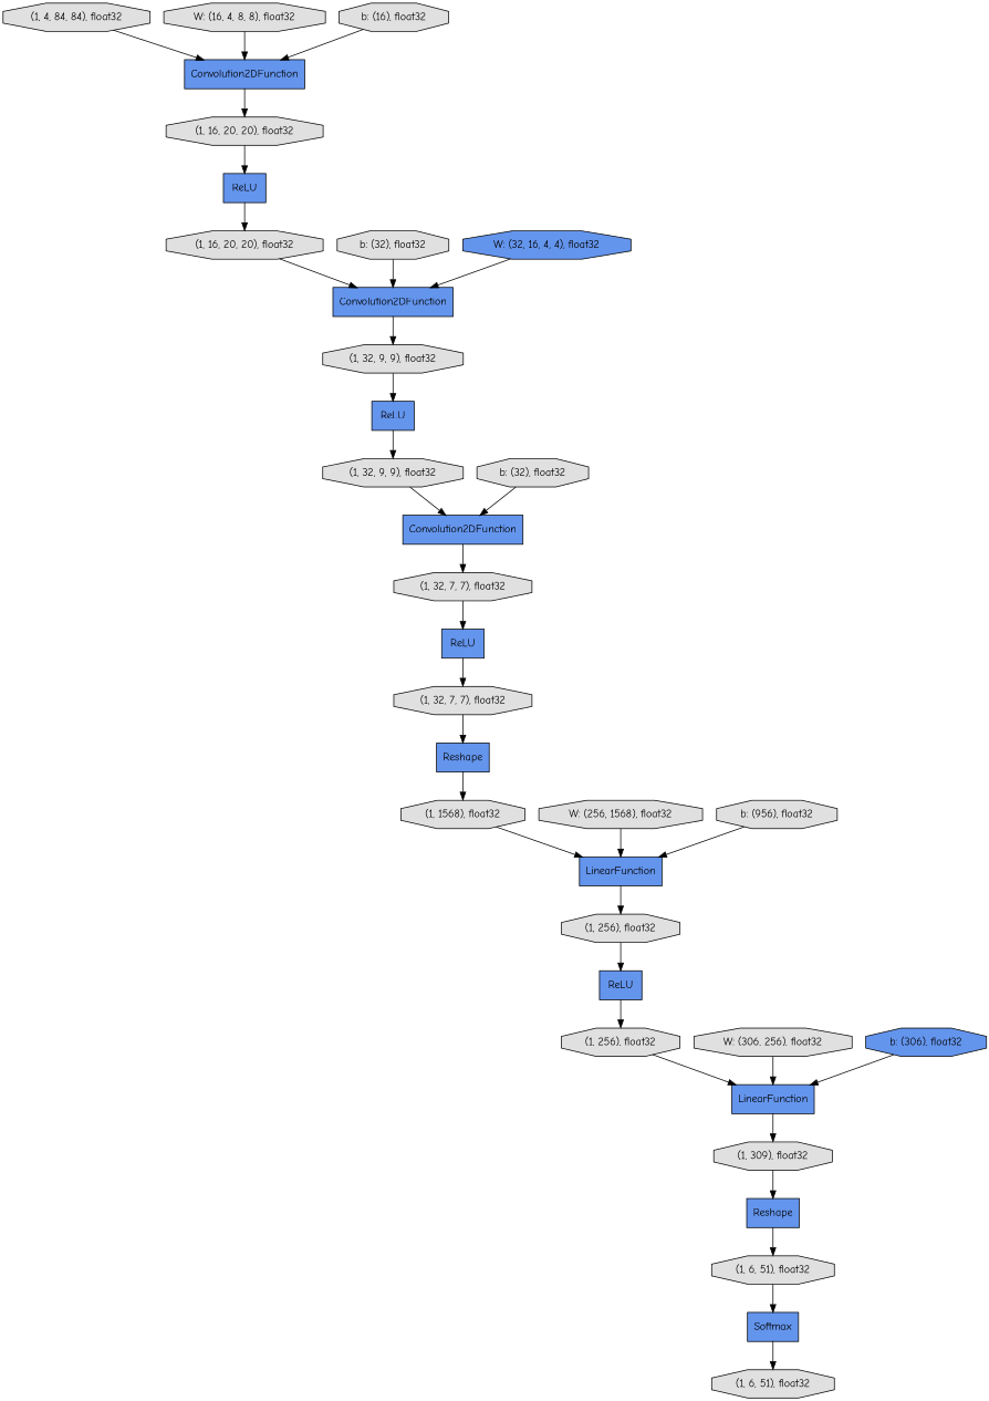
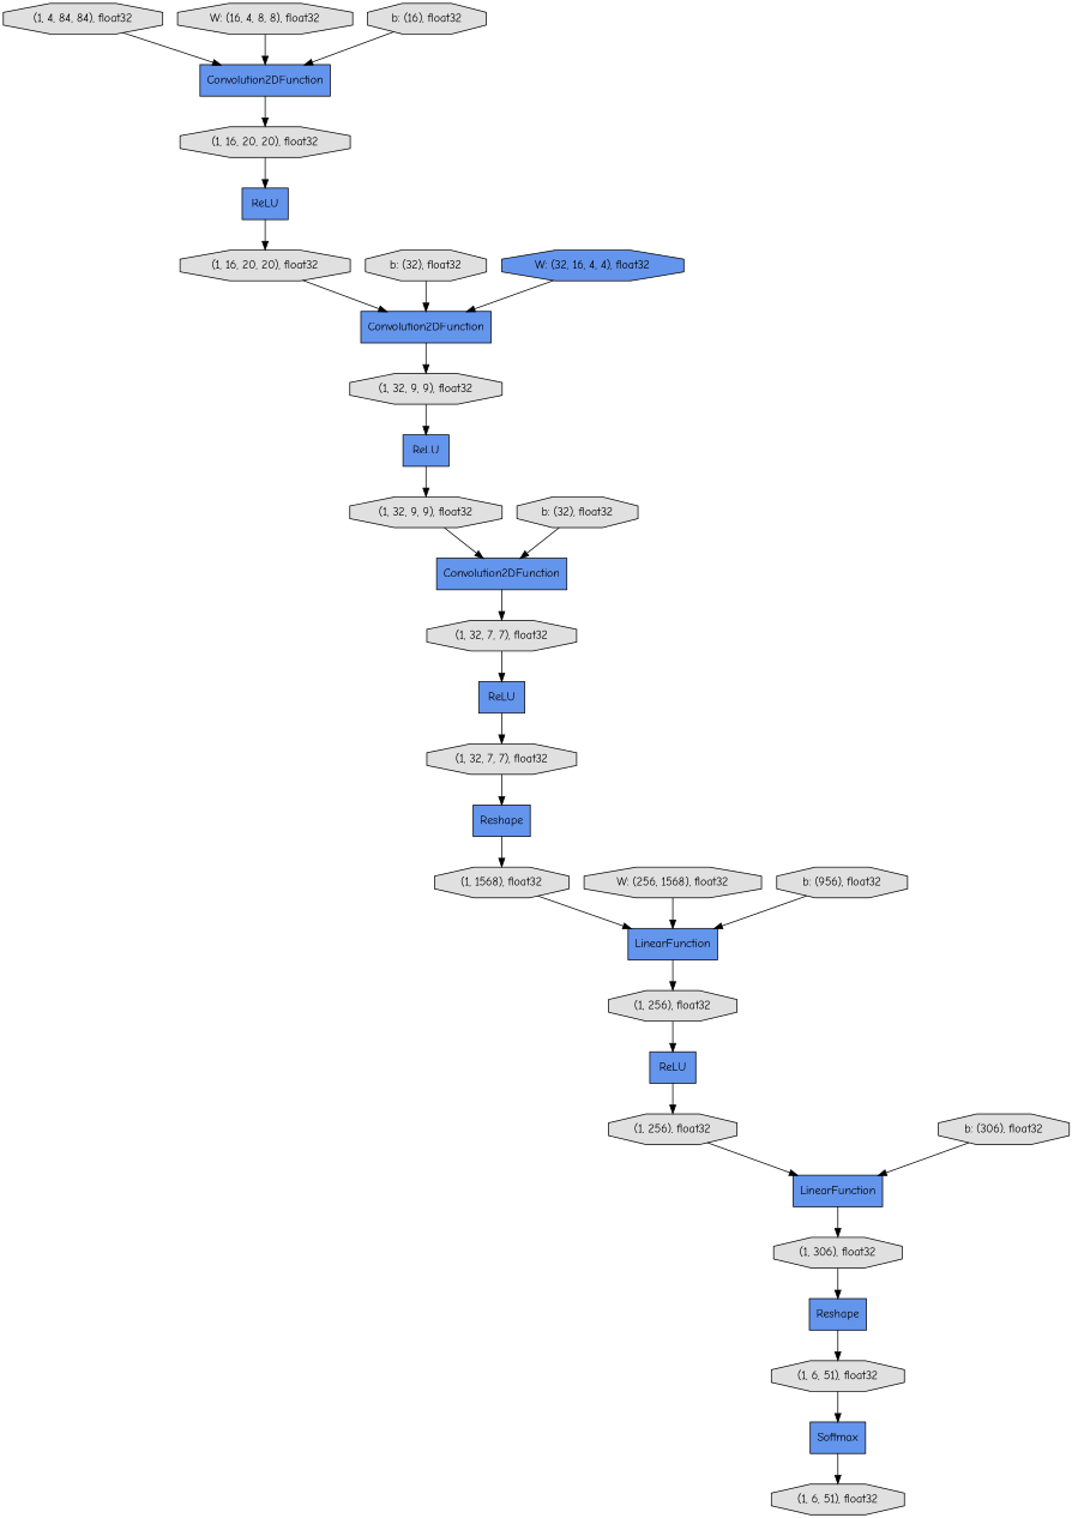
  digraph {
    fontname="Comic Neue"
    rankdir=TB
    node [fillcolor="#E0E0E0" fontname="Comic Neue" shape=octagon style=filled]
    edge [fontname="Comic Neue"]
    n1 [label="(1, 4, 84, 84), float32"]
    n2 [fillcolor="#6495ED" label=Convolution2DFunction shape=record]
    n3 [label="(1, 16, 20, 20), float32"]
    n4 [label="b: (32), float32"]
    n5 [fillcolor="#6495ED" label=Convolution2DFunction shape=record]
    n6 [label="(1, 32, 9, 9), float32"]
    n7 [fillcolor="#6495ED" label=ReLU shape=record]
    n8 [label="(1, 16, 20, 20), float32"]
    n9 [fillcolor="#6495ED" label=ReLU shape=record]
-   n10 [label="(1, 309), float32"]
+   n10 [label="(1, 306), float32"]
    n11 [fillcolor="#6495ED" label=Reshape shape=record]
    n12 [label="(1, 6, 51), float32"]
    n13 [fillcolor="#6495ED" label=ReLU shape=record]
    n14 [label="(1, 32, 7, 7), float32"]
    n15 [fillcolor="#6495ED" label=Reshape shape=record]
    n16 [label="(1, 256), float32"]
    n17 [fillcolor="#6495ED" label=LinearFunction shape=record]
    n18 [fillcolor="#6495ED" label=Softmax shape=record]
    n19 [label="(1, 6, 51), float32"]
    n20 [fillcolor="#6495ED" label=Convolution2DFunction shape=record]
    n21 [label="(1, 32, 7, 7), float32"]
    n22 [label="(1, 32, 9, 9), float32"]
    n23 [label="b: (32), float32"]
-   n24 [label="W: (306, 256), float32"]
    n25 [fillcolor="#6495ED" label=LinearFunction shape=record]
    n26 [label="(1, 256), float32"]
    n27 [fillcolor="#6495ED" label=ReLU shape=record]
    n28 [label="W: (256, 1568), float32"]
    n29 [label="(1, 1568), float32"]
    n30 [label="W: (16, 4, 8, 8), float32"]
    n31 [label="b: (956), float32"]
    n32 [label="b: (16), float32"]
    n33 [fillcolor="#6495ED" label="W: (32, 16, 4, 4), float32"]
-   n34 [fillcolor="#6495ED" label="b: (306), float32"]
+   n34 [label="b: (306), float32"]
    n1 -> n2
    n2 -> n3
    n3 -> n7
    n4 -> n5
    n5 -> n6
    n6 -> n9
    n7 -> n8
    n8 -> n5
    n9 -> n22
    n10 -> n11
    n11 -> n12
    n12 -> n18
    n13 -> n14
    n14 -> n15
    n15 -> n29
    n16 -> n17
    n17 -> n10
    n18 -> n19
    n20 -> n21
    n21 -> n13
    n22 -> n20
    n23 -> n20
-   n24 -> n17
    n25 -> n26
    n26 -> n27
    n27 -> n16
    n28 -> n25
    n29 -> n25
    n30 -> n2
    n31 -> n25
    n32 -> n2
    n33 -> n5
    n34 -> n17
  }
